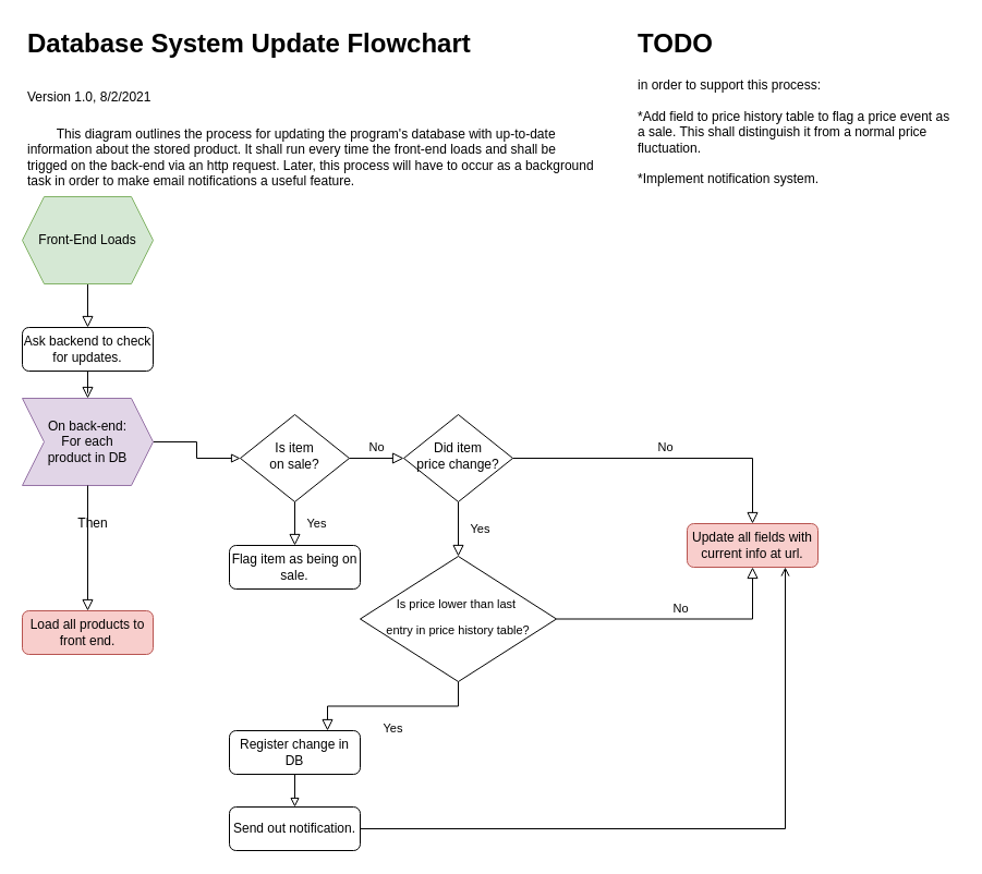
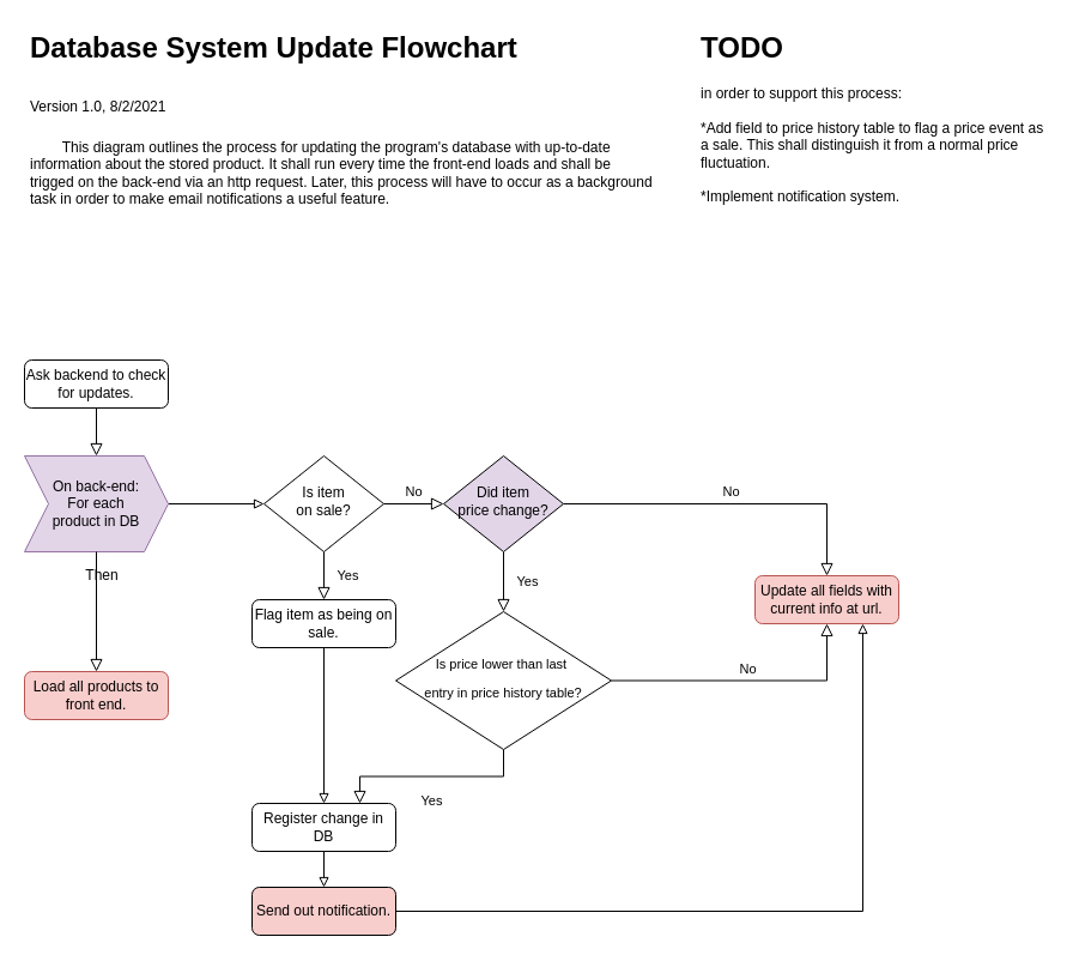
  <mxCell id="0" />
  <mxCell id="1" parent="0" />
- <mxCell id="2" value="" style="rounded=0;html=1;jettySize=auto;orthogonalLoop=1;fontSize=11;endArrow=block;endFill=0;endSize=8;strokeWidth=1;shadow=0;labelBackgroundColor=none;edgeStyle=orthogonalEdgeStyle;exitX=0.5;exitY=1;exitDx=0;exitDy=0;entryX=0.5;entryY=0;entryDx=0;entryDy=0;" parent="1" source="3" target="4" edge="1"><mxGeometry relative="1" as="geometry"><mxPoint x="80" y="260" as="sourcePoint" /><mxPoint x="80" y="310" as="targetPoint" /></mxGeometry></mxCell>
- <mxCell id="3" value="Front-End Loads" style="shape=hexagon;perimeter=hexagonPerimeter2;whiteSpace=wrap;html=1;fixedSize=1;fillColor=#d5e8d4;strokeColor=#82b366;" vertex="1" parent="1"><mxGeometry width="120" height="80" as="geometry" x="20" y="180" /></mxCell>
  <mxCell id="4" value="Ask backend to check for updates." style="rounded=1;whiteSpace=wrap;html=1;fontSize=12;glass=0;strokeWidth=1;shadow=0;" vertex="1" parent="1"><mxGeometry y="300" width="120" height="40" as="geometry" x="20" /></mxCell>
  <mxCell id="5" style="edgeStyle=orthogonalEdgeStyle;rounded=0;orthogonalLoop=1;jettySize=auto;html=1;exitX=1;exitY=0.5;exitDx=0;exitDy=0;entryX=0;entryY=0.5;entryDx=0;entryDy=0;endArrow=block;endFill=0;" edge="1" parent="1" source="6" target="13"><mxGeometry relative="1" as="geometry" /></mxCell>
- <mxCell id="6" value="On back-end:&lt;br&gt;For each &lt;br&gt;product in DB" style="shape=step;perimeter=stepPerimeter;whiteSpace=wrap;html=1;fixedSize=1;fillColor=#e1d5e7;strokeColor=#9673a6;" vertex="1" parent="1"><mxGeometry x="20" y="365" width="120" height="80" as="geometry" /></mxCell>
+ <mxCell id="6" value="On back-end:&lt;br&gt;For each &lt;br&gt;product in DB" style="shape=step;perimeter=stepPerimeter;whiteSpace=wrap;html=1;fixedSize=1;fillColor=#e1d5e7;strokeColor=#9673a6;" vertex="1" parent="1"><mxGeometry y="380" width="120" height="80" as="geometry" x="20" /></mxCell>
  <mxCell id="7" value="" style="rounded=0;html=1;jettySize=auto;orthogonalLoop=1;fontSize=11;endArrow=block;endFill=0;endSize=8;strokeWidth=1;shadow=0;labelBackgroundColor=none;edgeStyle=orthogonalEdgeStyle;entryX=0.5;entryY=0;entryDx=0;entryDy=0;" edge="1" parent="1" source="4" target="6"><mxGeometry relative="1" as="geometry"><mxPoint x="90" y="360" as="sourcePoint" /><mxPoint x="90" y="400" as="targetPoint" /></mxGeometry></mxCell>
  <mxCell id="8" value="" style="rounded=0;html=1;jettySize=auto;orthogonalLoop=1;fontSize=11;endArrow=block;endFill=0;endSize=8;strokeWidth=1;shadow=0;labelBackgroundColor=none;edgeStyle=orthogonalEdgeStyle;exitX=0.5;exitY=1;exitDx=0;exitDy=0;entryX=0.5;entryY=0;entryDx=0;entryDy=0;" edge="1" parent="1" source="6" target="9"><mxGeometry relative="1" as="geometry"><mxPoint x="79.66" y="490" as="sourcePoint" /><mxPoint x="80" y="500" as="targetPoint" /></mxGeometry></mxCell>
  <mxCell id="9" value="Load all products to front end." style="rounded=1;whiteSpace=wrap;html=1;fontSize=12;glass=0;strokeWidth=1;shadow=0;fillColor=#f8cecc;strokeColor=#b85450;" vertex="1" parent="1"><mxGeometry y="560" width="120" height="40" as="geometry" x="20" /></mxCell>
  <mxCell id="10" value="Then" style="text;html=1;strokeColor=none;fillColor=none;align=center;verticalAlign=middle;whiteSpace=wrap;rounded=0;" vertex="1" parent="1"><mxGeometry x="65" y="470" width="40" height="20" as="geometry" /></mxCell>
  <mxCell id="11" value="Update all fields with current info at url." style="rounded=1;whiteSpace=wrap;html=1;fontSize=12;glass=0;strokeWidth=1;shadow=0;fillColor=#f8cecc;strokeColor=#b85450;" vertex="1" parent="1"><mxGeometry x="630" y="480" width="120" height="40" as="geometry" /></mxCell>
  <mxCell id="12" value="No" style="edgeStyle=orthogonalEdgeStyle;rounded=0;html=1;jettySize=auto;orthogonalLoop=1;fontSize=11;endArrow=block;endFill=0;endSize=8;strokeWidth=1;shadow=0;labelBackgroundColor=none;entryX=0;entryY=0.5;entryDx=0;entryDy=0;" edge="1" parent="1" source="13" target="16"><mxGeometry y="10" relative="1" as="geometry"><mxPoint as="offset" /><mxPoint x="370" y="420" as="targetPoint" /></mxGeometry></mxCell>
  <mxCell id="13" value="Is item &lt;br&gt;on sale?" style="rhombus;whiteSpace=wrap;html=1;shadow=0;fontFamily=Helvetica;fontSize=12;align=center;strokeWidth=1;spacing=6;spacingTop=-4;" vertex="1" parent="1"><mxGeometry x="220" y="380" width="100" height="80" as="geometry" /></mxCell>
  <mxCell id="14" value="Yes" style="rounded=0;html=1;jettySize=auto;orthogonalLoop=1;fontSize=11;endArrow=block;endFill=0;endSize=8;strokeWidth=1;shadow=0;labelBackgroundColor=none;edgeStyle=orthogonalEdgeStyle;entryX=0.5;entryY=0;entryDx=0;entryDy=0;" edge="1" parent="1" source="16" target="24"><mxGeometry y="20" relative="1" as="geometry"><mxPoint as="offset" /><mxPoint x="420" y="500" as="targetPoint" /></mxGeometry></mxCell>
  <mxCell id="15" value="No" style="edgeStyle=orthogonalEdgeStyle;rounded=0;html=1;jettySize=auto;orthogonalLoop=1;fontSize=11;endArrow=block;endFill=0;endSize=8;strokeWidth=1;shadow=0;labelBackgroundColor=none;entryX=0.5;entryY=0;entryDx=0;entryDy=0;" edge="1" parent="1" source="16" target="11"><mxGeometry y="10" relative="1" as="geometry"><mxPoint as="offset" /><mxPoint x="520" y="420" as="targetPoint" /></mxGeometry></mxCell>
- <mxCell id="16" value="Did item&lt;br&gt;price change?" style="rhombus;whiteSpace=wrap;html=1;shadow=0;fontFamily=Helvetica;fontSize=12;align=center;strokeWidth=1;spacing=6;spacingTop=-4;" vertex="1" parent="1"><mxGeometry x="370" y="380" width="100" height="80" as="geometry" /></mxCell>
+ <mxCell id="16" value="Did item&lt;br&gt;price change?" style="rhombus;whiteSpace=wrap;html=1;shadow=0;fontFamily=Helvetica;fontSize=12;align=center;strokeWidth=1;spacing=6;spacingTop=-4;fillColor=#e1d5e7;" vertex="1" parent="1"><mxGeometry x="370" y="380" width="100" height="80" as="geometry" /></mxCell>
+ <mxCell id="17" style="edgeStyle=orthogonalEdgeStyle;rounded=0;orthogonalLoop=1;jettySize=auto;html=1;exitX=0.5;exitY=1;exitDx=0;exitDy=0;entryX=0.5;entryY=0;entryDx=0;entryDy=0;endArrow=block;endFill=0;" edge="1" parent="1" source="18" target="27"><mxGeometry relative="1" as="geometry" /></mxCell>
  <mxCell id="18" value="Flag item as being on sale." style="rounded=1;whiteSpace=wrap;html=1;fontSize=12;glass=0;strokeWidth=1;shadow=0;" vertex="1" parent="1"><mxGeometry x="210" y="500" width="120" height="40" as="geometry" /></mxCell>
  <mxCell id="19" value="&lt;h1&gt;TODO&lt;/h1&gt;&lt;div&gt;in order to support this process:&lt;/div&gt;&lt;div&gt;&lt;br&gt;&lt;/div&gt;&lt;div&gt;*Add field to price history table to flag a price event as a sale. This shall distinguish it from a normal price fluctuation.&amp;nbsp;&lt;/div&gt;&lt;div&gt;&lt;br&gt;&lt;/div&gt;&lt;div&gt;*Implement notification system.&lt;/div&gt;" style="text;html=1;strokeColor=none;fillColor=none;spacing=5;spacingTop=-20;whiteSpace=wrap;overflow=hidden;rounded=0;" vertex="1" parent="1"><mxGeometry x="580" y="20" width="299" height="160" as="geometry" /></mxCell>
  <mxCell id="20" value="&lt;h1&gt;&lt;span&gt;Database System Update Flowchart&lt;/span&gt;&lt;/h1&gt;&lt;h1&gt;&lt;span style=&quot;font-size: 12px ; font-weight: 400&quot;&gt;Version 1.0, 8/2/2021&lt;/span&gt;&lt;/h1&gt;&lt;div&gt;&lt;span style=&quot;white-space: pre&quot;&gt;&#09;&lt;/span&gt;This diagram outlines the process for updating the program's database with up-to-date information about the stored product. It shall run every time the front-end loads and shall be trigged on the back-end via an http request. Later, this process will have to occur as a background task in order to make email notifications a useful feature.&lt;br&gt;&lt;/div&gt;" style="text;html=1;strokeColor=none;fillColor=none;spacing=5;spacingTop=-20;whiteSpace=wrap;overflow=hidden;rounded=0;" vertex="1" parent="1"><mxGeometry y="20" width="530" height="160" as="geometry" x="20" /></mxCell>
- <mxCell id="21" style="edgeStyle=orthogonalEdgeStyle;rounded=0;orthogonalLoop=1;jettySize=auto;html=1;exitX=1;exitY=0.5;exitDx=0;exitDy=0;entryX=0.75;entryY=1;entryDx=0;entryDy=0;endArrow=open;endFill=0;" edge="1" parent="1" source="22" target="11"><mxGeometry relative="1" as="geometry" /></mxCell>
- <mxCell id="22" value="Send out notification." style="rounded=1;whiteSpace=wrap;html=1;fontSize=12;glass=0;strokeWidth=1;shadow=0;" vertex="1" parent="1"><mxGeometry x="210" y="740" width="120" height="40" as="geometry" /></mxCell>
+ <mxCell id="21" style="edgeStyle=orthogonalEdgeStyle;rounded=0;orthogonalLoop=1;jettySize=auto;html=1;exitX=1;exitY=0.5;exitDx=0;exitDy=0;entryX=0.75;entryY=1;entryDx=0;entryDy=0;endArrow=block;endFill=0;" edge="1" parent="1" source="22" target="11"><mxGeometry relative="1" as="geometry" /></mxCell>
+ <mxCell id="22" value="Send out notification." style="rounded=1;whiteSpace=wrap;html=1;fontSize=12;glass=0;strokeWidth=1;shadow=0;fillColor=#f8cecc;" vertex="1" parent="1"><mxGeometry x="210" y="740" width="120" height="40" as="geometry" /></mxCell>
  <mxCell id="23" value="Yes" style="rounded=0;html=1;jettySize=auto;orthogonalLoop=1;fontSize=11;endArrow=block;endFill=0;endSize=8;strokeWidth=1;shadow=0;labelBackgroundColor=none;edgeStyle=orthogonalEdgeStyle;entryX=0.75;entryY=0;entryDx=0;entryDy=0;" edge="1" parent="1" source="24" target="27"><mxGeometry y="20" relative="1" as="geometry"><mxPoint as="offset" /><mxPoint x="400" y="810" as="targetPoint" /></mxGeometry></mxCell>
  <mxCell id="24" value="&lt;p style=&quot;line-height: 120% ; font-size: 11px&quot;&gt;&lt;font style=&quot;font-size: 11px&quot;&gt;Is price lower than last&amp;nbsp;&lt;/font&gt;&lt;/p&gt;&lt;p style=&quot;line-height: 120% ; font-size: 11px&quot;&gt;&lt;font style=&quot;font-size: 11px&quot;&gt;entry in price history table?&lt;/font&gt;&lt;/p&gt;" style="rhombus;whiteSpace=wrap;html=1;shadow=0;fontFamily=Helvetica;fontSize=12;align=center;strokeWidth=1;spacing=6;spacingTop=-4;" vertex="1" parent="1"><mxGeometry x="330" y="510" width="180" height="115" as="geometry" /></mxCell>
  <mxCell id="25" value="No" style="edgeStyle=orthogonalEdgeStyle;rounded=0;html=1;jettySize=auto;orthogonalLoop=1;fontSize=11;endArrow=block;endFill=0;endSize=8;strokeWidth=1;shadow=0;labelBackgroundColor=none;entryX=0.5;entryY=1;entryDx=0;entryDy=0;exitX=1;exitY=0.5;exitDx=0;exitDy=0;" edge="1" parent="1" source="24" target="11"><mxGeometry y="10" relative="1" as="geometry"><mxPoint as="offset" /><mxPoint x="660" y="690" as="targetPoint" /><mxPoint x="520" y="630" as="sourcePoint" /></mxGeometry></mxCell>
  <mxCell id="26" style="edgeStyle=orthogonalEdgeStyle;rounded=0;orthogonalLoop=1;jettySize=auto;html=1;exitX=0.5;exitY=1;exitDx=0;exitDy=0;entryX=0.5;entryY=0;entryDx=0;entryDy=0;endArrow=block;endFill=0;" edge="1" parent="1" source="27" target="22"><mxGeometry relative="1" as="geometry" /></mxCell>
  <mxCell id="27" value="Register change in DB" style="rounded=1;whiteSpace=wrap;html=1;fontSize=12;glass=0;strokeWidth=1;shadow=0;" vertex="1" parent="1"><mxGeometry x="210" y="670" width="120" height="40" as="geometry" /></mxCell>
  <mxCell id="28" value="Yes" style="rounded=0;html=1;jettySize=auto;orthogonalLoop=1;fontSize=11;endArrow=block;endFill=0;endSize=8;strokeWidth=1;shadow=0;labelBackgroundColor=none;edgeStyle=orthogonalEdgeStyle;entryX=0.5;entryY=0;entryDx=0;entryDy=0;exitX=0.5;exitY=1;exitDx=0;exitDy=0;" edge="1" parent="1" source="13" target="18"><mxGeometry y="20" relative="1" as="geometry"><mxPoint as="offset" /><mxPoint x="430" y="520" as="targetPoint" /><mxPoint x="430" y="470" as="sourcePoint" /></mxGeometry></mxCell>
